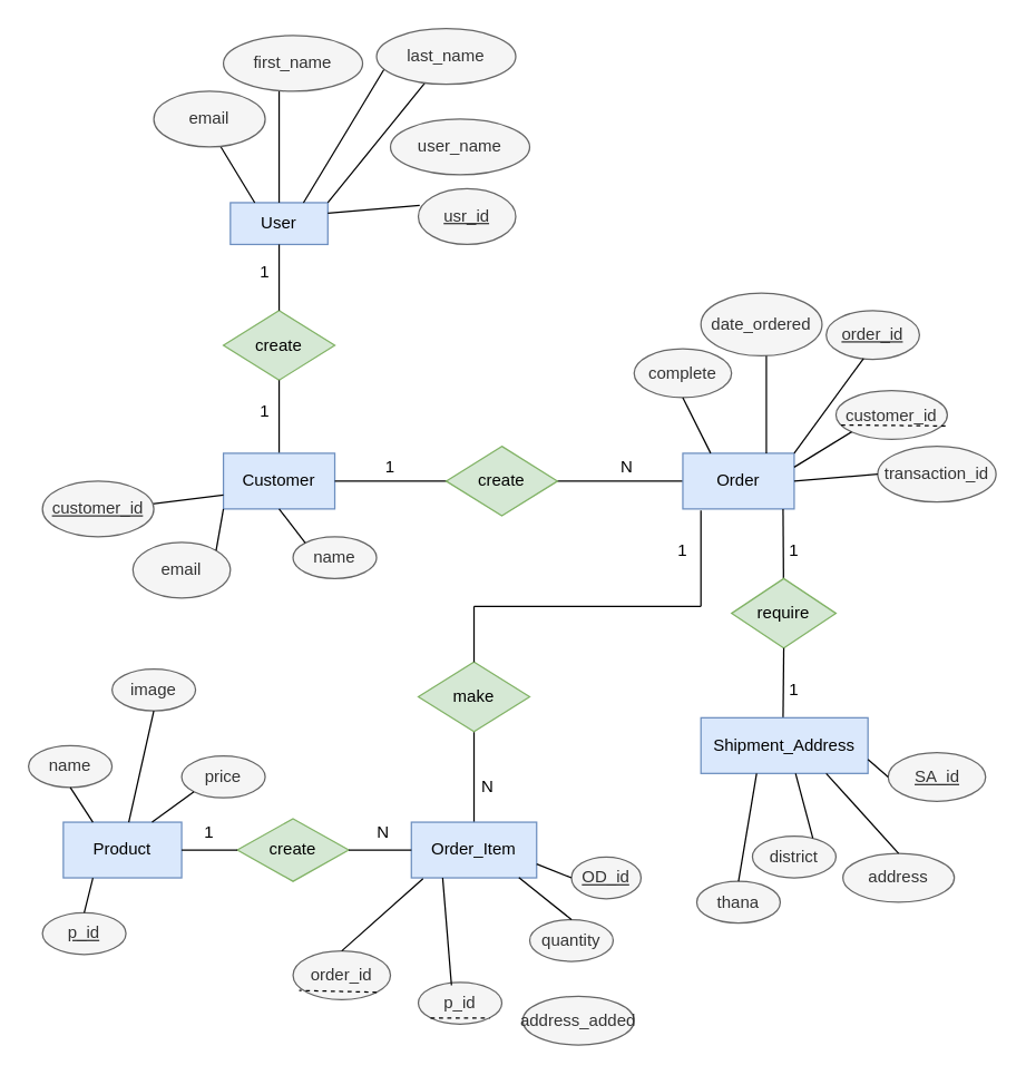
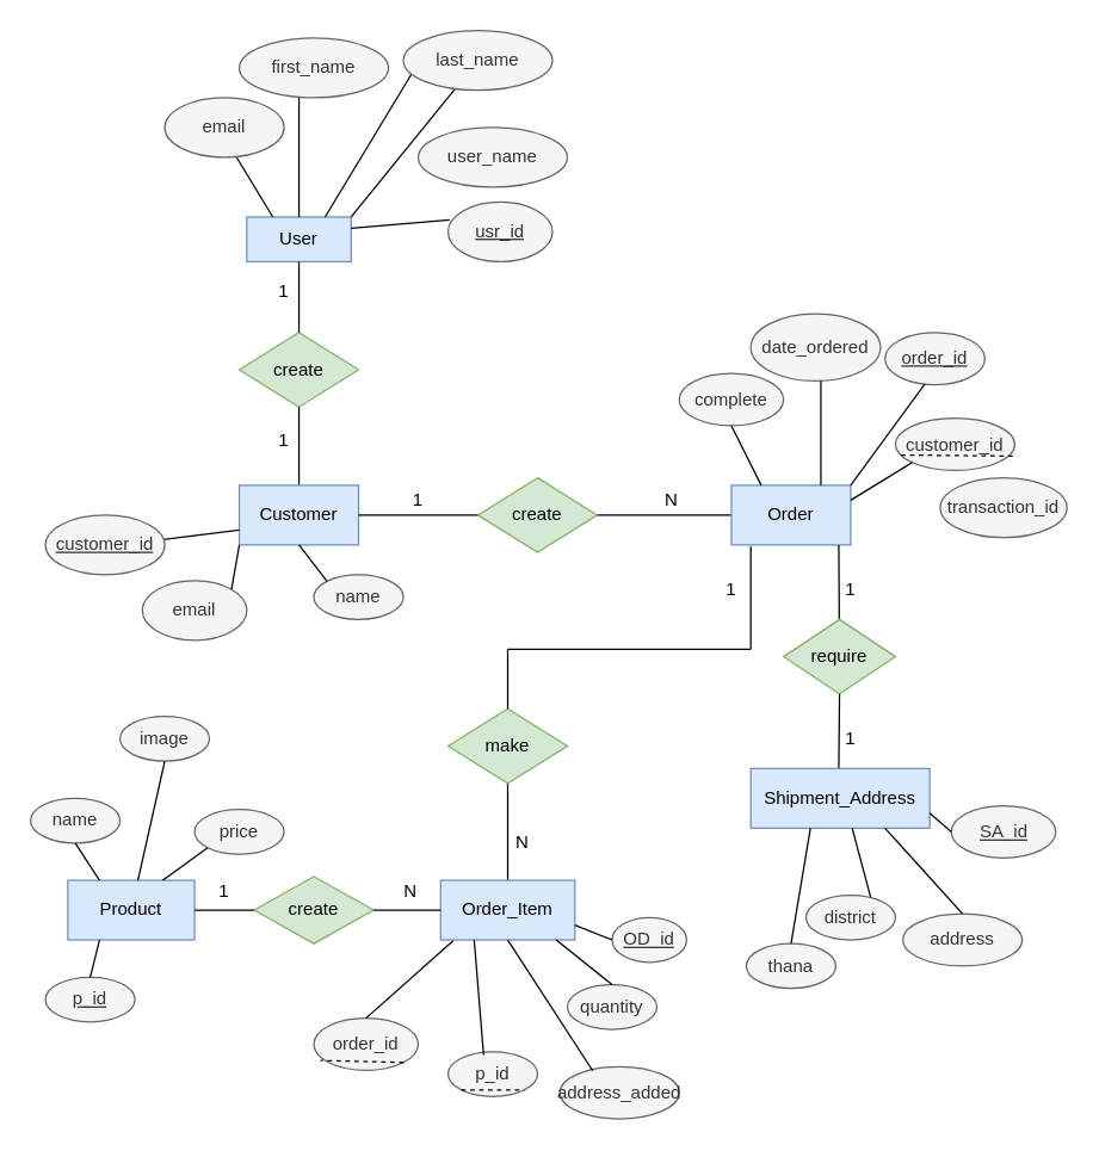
  <mxCell id="0" />
  <mxCell id="1" parent="0" />
  <mxCell id="2" value="User" style="rounded=0;whiteSpace=wrap;html=1;fillColor=#dae8fc;strokeColor=#6c8ebf;" parent="1" vertex="1"><mxGeometry x="165" y="145" width="70" height="30" as="geometry" /></mxCell>
  <mxCell id="3" value="" style="endArrow=none;html=1;exitX=1;exitY=0;exitDx=0;exitDy=0;" parent="1" source="2" target="8" edge="1"><mxGeometry width="50" height="50" relative="1" as="geometry"><mxPoint x="210" y="115" as="sourcePoint" /><mxPoint x="260" y="95" as="targetPoint" /></mxGeometry></mxCell>
  <mxCell id="4" value="user_name" style="ellipse;whiteSpace=wrap;html=1;fillColor=#f5f5f5;strokeColor=#666666;fontColor=#333333;" parent="1" vertex="1"><mxGeometry x="280" y="85" width="100" height="40" as="geometry" /></mxCell>
  <mxCell id="5" value="" style="endArrow=none;html=1;exitX=0.5;exitY=0;exitDx=0;exitDy=0;" parent="1" source="2" edge="1"><mxGeometry width="50" height="50" relative="1" as="geometry"><mxPoint x="500" y="235" as="sourcePoint" /><mxPoint x="200" y="55" as="targetPoint" /></mxGeometry></mxCell>
  <mxCell id="6" value="first_name" style="ellipse;whiteSpace=wrap;html=1;fillColor=#f5f5f5;strokeColor=#666666;fontColor=#333333;" parent="1" vertex="1"><mxGeometry x="160" y="25" width="100" height="40" as="geometry" /></mxCell>
  <mxCell id="7" value="" style="endArrow=none;html=1;exitX=0.75;exitY=0;exitDx=0;exitDy=0;" parent="1" source="2" edge="1"><mxGeometry width="50" height="50" relative="1" as="geometry"><mxPoint x="200" y="115" as="sourcePoint" /><mxPoint x="290" y="25" as="targetPoint" /></mxGeometry></mxCell>
  <mxCell id="8" value="last_name" style="ellipse;whiteSpace=wrap;html=1;fillColor=#f5f5f5;strokeColor=#666666;fontColor=#333333;" parent="1" vertex="1"><mxGeometry x="270" y="20" width="100" height="40" as="geometry" /></mxCell>
  <mxCell id="9" value="" style="endArrow=none;html=1;exitX=0.25;exitY=0;exitDx=0;exitDy=0;" parent="1" source="2" edge="1"><mxGeometry width="50" height="50" relative="1" as="geometry"><mxPoint x="500" y="235" as="sourcePoint" /><mxPoint x="140" y="75" as="targetPoint" /></mxGeometry></mxCell>
  <mxCell id="10" value="email" style="ellipse;whiteSpace=wrap;html=1;fillColor=#f5f5f5;strokeColor=#666666;fontColor=#333333;" parent="1" vertex="1"><mxGeometry x="110" y="65" width="80" height="40" as="geometry" /></mxCell>
  <mxCell id="11" value="create" style="rhombus;whiteSpace=wrap;html=1;fillColor=#d5e8d4;strokeColor=#82b366;" parent="1" vertex="1"><mxGeometry x="160" y="222.5" width="80" height="50" as="geometry" /></mxCell>
  <mxCell id="12" value="" style="endArrow=none;html=1;entryX=0.5;entryY=1;entryDx=0;entryDy=0;" parent="1" target="11" edge="1"><mxGeometry width="50" height="50" relative="1" as="geometry"><mxPoint x="200" y="335" as="sourcePoint" /><mxPoint x="220" y="285" as="targetPoint" /></mxGeometry></mxCell>
  <mxCell id="13" value="Customer" style="rounded=0;whiteSpace=wrap;html=1;fillColor=#dae8fc;strokeColor=#6c8ebf;" parent="1" vertex="1"><mxGeometry x="160" y="325" width="80" height="40" as="geometry" /></mxCell>
  <mxCell id="14" value="" style="endArrow=none;html=1;exitX=1;exitY=0.25;exitDx=0;exitDy=0;entryX=0.014;entryY=0.3;entryDx=0;entryDy=0;entryPerimeter=0;" parent="1" source="2" edge="1" target="15"><mxGeometry width="50" height="50" relative="1" as="geometry"><mxPoint x="240" y="175" as="sourcePoint" /><mxPoint x="300" y="135" as="targetPoint" /></mxGeometry></mxCell>
  <mxCell id="15" value="&lt;u&gt;usr_id&lt;/u&gt;" style="ellipse;whiteSpace=wrap;html=1;fillColor=#f5f5f5;strokeColor=#666666;fontColor=#333333;" parent="1" vertex="1"><mxGeometry x="300" y="135" width="70" height="40" as="geometry" /></mxCell>
  <mxCell id="16" value="1" style="text;html=1;strokeColor=none;fillColor=none;align=center;verticalAlign=middle;whiteSpace=wrap;rounded=0;" parent="1" vertex="1"><mxGeometry x="170" y="285" width="40" height="20" as="geometry" /></mxCell>
  <mxCell id="17" value="name" style="ellipse;whiteSpace=wrap;html=1;fillColor=#f5f5f5;strokeColor=#666666;fontColor=#333333;" parent="1" vertex="1"><mxGeometry x="210" y="385" width="60" height="30" as="geometry" /></mxCell>
  <mxCell id="18" value="" style="endArrow=none;html=1;entryX=0.5;entryY=1;entryDx=0;entryDy=0;exitX=0;exitY=0;exitDx=0;exitDy=0;" parent="1" source="17" target="13" edge="1"><mxGeometry width="50" height="50" relative="1" as="geometry"><mxPoint x="190" y="415" as="sourcePoint" /><mxPoint x="240" y="365" as="targetPoint" /></mxGeometry></mxCell>
  <mxCell id="19" value="email" style="ellipse;whiteSpace=wrap;html=1;fillColor=#f5f5f5;strokeColor=#666666;fontColor=#333333;" parent="1" vertex="1"><mxGeometry x="95" y="389" width="70" height="40" as="geometry" /></mxCell>
  <mxCell id="20" value="" style="endArrow=none;html=1;entryX=0;entryY=1;entryDx=0;entryDy=0;exitX=1;exitY=0;exitDx=0;exitDy=0;" parent="1" source="19" target="13" edge="1"><mxGeometry width="50" height="50" relative="1" as="geometry"><mxPoint x="500" y="335" as="sourcePoint" /><mxPoint x="550" y="285" as="targetPoint" /></mxGeometry></mxCell>
  <mxCell id="21" value="" style="endArrow=none;html=1;entryX=1;entryY=0.5;entryDx=0;entryDy=0;" parent="1" target="13" edge="1"><mxGeometry width="50" height="50" relative="1" as="geometry"><mxPoint x="500" y="345" as="sourcePoint" /><mxPoint x="550" y="385" as="targetPoint" /></mxGeometry></mxCell>
  <mxCell id="22" value="create" style="rhombus;whiteSpace=wrap;html=1;fillColor=#d5e8d4;strokeColor=#82b366;" parent="1" vertex="1"><mxGeometry x="320" y="320" width="80" height="50" as="geometry" /></mxCell>
  <mxCell id="23" value="1" style="text;html=1;strokeColor=none;fillColor=none;align=center;verticalAlign=middle;whiteSpace=wrap;rounded=0;" parent="1" vertex="1"><mxGeometry x="260" y="325" width="40" height="20" as="geometry" /></mxCell>
  <mxCell id="24" value="N" style="text;html=1;strokeColor=none;fillColor=none;align=center;verticalAlign=middle;whiteSpace=wrap;rounded=0;" parent="1" vertex="1"><mxGeometry x="430" y="325" width="40" height="20" as="geometry" /></mxCell>
  <mxCell id="25" value="Order" style="rounded=0;whiteSpace=wrap;html=1;fillColor=#dae8fc;strokeColor=#6c8ebf;" parent="1" vertex="1"><mxGeometry x="490" y="325" width="80" height="40" as="geometry" /></mxCell>
  <mxCell id="26" value="" style="endArrow=none;html=1;entryX=0;entryY=0.75;entryDx=0;entryDy=0;" parent="1" target="13" edge="1"><mxGeometry width="50" height="50" relative="1" as="geometry"><mxPoint x="80" y="365" as="sourcePoint" /><mxPoint x="550" y="385" as="targetPoint" /></mxGeometry></mxCell>
  <mxCell id="27" value="&lt;u&gt;customer_id&lt;/u&gt;" style="ellipse;whiteSpace=wrap;html=1;fillColor=#f5f5f5;strokeColor=#666666;fontColor=#333333;" parent="1" vertex="1"><mxGeometry x="30" y="345" width="80" height="40" as="geometry" /></mxCell>
  <mxCell id="28" value="customer_id" style="ellipse;whiteSpace=wrap;html=1;fillColor=#f5f5f5;strokeColor=#666666;fontColor=#333333;" parent="1" vertex="1"><mxGeometry x="600" y="280" width="80" height="35" as="geometry" /></mxCell>
  <mxCell id="29" value="" style="endArrow=none;dashed=1;html=1;entryX=0.983;entryY=0.725;entryDx=0;entryDy=0;entryPerimeter=0;exitX=0.046;exitY=0.705;exitDx=0;exitDy=0;exitPerimeter=0;" parent="1" source="28" target="28" edge="1"><mxGeometry width="50" height="50" relative="1" as="geometry"><mxPoint x="500" y="335" as="sourcePoint" /><mxPoint x="550" y="285" as="targetPoint" /></mxGeometry></mxCell>
  <mxCell id="30" value="" style="endArrow=none;html=1;entryX=0;entryY=1;entryDx=0;entryDy=0;exitX=1;exitY=0.25;exitDx=0;exitDy=0;" parent="1" source="25" target="28" edge="1"><mxGeometry width="50" height="50" relative="1" as="geometry"><mxPoint x="500" y="335" as="sourcePoint" /><mxPoint x="550" y="285" as="targetPoint" /></mxGeometry></mxCell>
  <mxCell id="31" value="&lt;u&gt;order_id&lt;/u&gt;" style="ellipse;whiteSpace=wrap;html=1;fillColor=#f5f5f5;strokeColor=#666666;fontColor=#333333;" parent="1" vertex="1"><mxGeometry x="593" y="222.5" width="67" height="35" as="geometry" /></mxCell>
  <mxCell id="32" value="" style="endArrow=none;html=1;entryX=0.4;entryY=0.983;entryDx=0;entryDy=0;entryPerimeter=0;exitX=1;exitY=0;exitDx=0;exitDy=0;" parent="1" source="25" target="31" edge="1"><mxGeometry width="50" height="50" relative="1" as="geometry"><mxPoint x="500" y="335" as="sourcePoint" /><mxPoint x="550" y="285" as="targetPoint" /></mxGeometry></mxCell>
  <mxCell id="33" value="date_ordered" style="ellipse;whiteSpace=wrap;html=1;fillColor=#f5f5f5;strokeColor=#666666;fontColor=#333333;direction=south;" parent="1" vertex="1"><mxGeometry x="503" y="210" width="87" height="45" as="geometry" /></mxCell>
  <mxCell id="34" value="" style="endArrow=none;html=1;exitX=0.75;exitY=0;exitDx=0;exitDy=0;" parent="1" source="25" edge="1"><mxGeometry width="50" height="50" relative="1" as="geometry"><mxPoint x="500" y="335" as="sourcePoint" /><mxPoint x="550" y="255" as="targetPoint" /></mxGeometry></mxCell>
  <mxCell id="35" value="complete" style="ellipse;whiteSpace=wrap;html=1;fillColor=#f5f5f5;strokeColor=#666666;fontColor=#333333;" parent="1" vertex="1"><mxGeometry x="455" y="250" width="70" height="35" as="geometry" /></mxCell>
  <mxCell id="36" value="" style="endArrow=none;html=1;entryX=0.5;entryY=1;entryDx=0;entryDy=0;exitX=0.25;exitY=0;exitDx=0;exitDy=0;" parent="1" source="25" target="35" edge="1"><mxGeometry width="50" height="50" relative="1" as="geometry"><mxPoint x="610" y="455" as="sourcePoint" /><mxPoint x="660" y="405" as="targetPoint" /></mxGeometry></mxCell>
  <mxCell id="37" value="transaction_id" style="ellipse;whiteSpace=wrap;html=1;fillColor=#f5f5f5;strokeColor=#666666;fontColor=#333333;" parent="1" vertex="1"><mxGeometry x="630" y="320" width="85" height="40" as="geometry" /></mxCell>
- <mxCell id="38" value="" style="endArrow=none;html=1;entryX=0;entryY=0.5;entryDx=0;entryDy=0;exitX=1;exitY=0.5;exitDx=0;exitDy=0;" parent="1" source="25" target="37" edge="1"><mxGeometry width="50" height="50" relative="1" as="geometry"><mxPoint x="500" y="335" as="sourcePoint" /><mxPoint x="550" y="285" as="targetPoint" /></mxGeometry></mxCell>
  <mxCell id="39" value="" style="endArrow=none;html=1;" parent="1" source="40" edge="1"><mxGeometry width="50" height="50" relative="1" as="geometry"><mxPoint x="562" y="515" as="sourcePoint" /><mxPoint x="562" y="365" as="targetPoint" /></mxGeometry></mxCell>
  <mxCell id="40" value="require" style="rhombus;whiteSpace=wrap;html=1;fillColor=#d5e8d4;strokeColor=#82b366;" parent="1" vertex="1"><mxGeometry x="525" y="415" width="75" height="50" as="geometry" /></mxCell>
  <mxCell id="41" value="" style="endArrow=none;html=1;entryX=0.5;entryY=1;entryDx=0;entryDy=0;" parent="1" target="40" edge="1"><mxGeometry width="50" height="50" relative="1" as="geometry"><mxPoint x="562" y="515" as="sourcePoint" /><mxPoint x="562.4" y="367.4" as="targetPoint" /></mxGeometry></mxCell>
  <mxCell id="42" value="1" style="text;html=1;strokeColor=none;fillColor=none;align=center;verticalAlign=middle;whiteSpace=wrap;rounded=0;" parent="1" vertex="1"><mxGeometry x="550" y="385" width="40" height="20" as="geometry" /></mxCell>
  <mxCell id="43" value="1" style="text;html=1;strokeColor=none;fillColor=none;align=center;verticalAlign=middle;whiteSpace=wrap;rounded=0;" parent="1" vertex="1"><mxGeometry x="550" y="485" width="40" height="20" as="geometry" /></mxCell>
  <mxCell id="44" value="Shipment_Address" style="rounded=0;whiteSpace=wrap;html=1;fillColor=#dae8fc;strokeColor=#6c8ebf;" parent="1" vertex="1"><mxGeometry x="503" y="515" width="120" height="40" as="geometry" /></mxCell>
  <mxCell id="45" value="address" style="ellipse;whiteSpace=wrap;html=1;fillColor=#f5f5f5;strokeColor=#666666;fontColor=#333333;" parent="1" vertex="1"><mxGeometry x="605" y="612.5" width="80" height="35" as="geometry" /></mxCell>
  <mxCell id="46" value="" style="endArrow=none;html=1;entryX=0.75;entryY=1;entryDx=0;entryDy=0;exitX=0.5;exitY=0;exitDx=0;exitDy=0;" parent="1" source="45" target="44" edge="1"><mxGeometry width="50" height="50" relative="1" as="geometry"><mxPoint x="570" y="605" as="sourcePoint" /><mxPoint x="620" y="555" as="targetPoint" /></mxGeometry></mxCell>
  <mxCell id="47" value="&lt;u&gt;SA_id&lt;/u&gt;" style="ellipse;whiteSpace=wrap;html=1;fillColor=#f5f5f5;strokeColor=#666666;fontColor=#333333;" parent="1" vertex="1"><mxGeometry x="637.5" y="540" width="70" height="35" as="geometry" /></mxCell>
  <mxCell id="48" value="" style="endArrow=none;html=1;entryX=0;entryY=0.5;entryDx=0;entryDy=0;exitX=1;exitY=0.75;exitDx=0;exitDy=0;" parent="1" source="44" target="47" edge="1"><mxGeometry width="50" height="50" relative="1" as="geometry"><mxPoint x="640" y="605" as="sourcePoint" /><mxPoint x="690" y="555" as="targetPoint" /></mxGeometry></mxCell>
  <mxCell id="49" value="district" style="ellipse;whiteSpace=wrap;html=1;fillColor=#f5f5f5;strokeColor=#666666;fontColor=#333333;" parent="1" vertex="1"><mxGeometry x="540" y="600" width="60" height="30" as="geometry" /></mxCell>
  <mxCell id="50" value="" style="endArrow=none;html=1;exitX=0.723;exitY=0.05;exitDx=0;exitDy=0;exitPerimeter=0;" parent="1" source="49" edge="1"><mxGeometry width="50" height="50" relative="1" as="geometry"><mxPoint x="540" y="605" as="sourcePoint" /><mxPoint x="571" y="555" as="targetPoint" /></mxGeometry></mxCell>
  <mxCell id="51" value="thana" style="ellipse;whiteSpace=wrap;html=1;fillColor=#f5f5f5;strokeColor=#666666;fontColor=#333333;" parent="1" vertex="1"><mxGeometry x="500" y="632.5" width="60" height="30" as="geometry" /></mxCell>
  <mxCell id="52" value="" style="endArrow=none;html=1;exitX=0.5;exitY=0;exitDx=0;exitDy=0;" parent="1" source="51" edge="1"><mxGeometry width="50" height="50" relative="1" as="geometry"><mxPoint x="510" y="605" as="sourcePoint" /><mxPoint x="543" y="555" as="targetPoint" /></mxGeometry></mxCell>
  <mxCell id="53" value="" style="endArrow=none;html=1;" parent="1" edge="1"><mxGeometry width="50" height="50" relative="1" as="geometry"><mxPoint x="503" y="435" as="sourcePoint" /><mxPoint x="503" y="366" as="targetPoint" /></mxGeometry></mxCell>
  <mxCell id="54" value="" style="endArrow=none;html=1;" parent="1" edge="1"><mxGeometry width="50" height="50" relative="1" as="geometry"><mxPoint x="340" y="435" as="sourcePoint" /><mxPoint x="503" y="435" as="targetPoint" /></mxGeometry></mxCell>
  <mxCell id="55" value="" style="endArrow=none;html=1;" parent="1" edge="1"><mxGeometry width="50" height="50" relative="1" as="geometry"><mxPoint x="340" y="595" as="sourcePoint" /><mxPoint x="340" y="475" as="targetPoint" /></mxGeometry></mxCell>
  <mxCell id="56" value="make" style="rhombus;whiteSpace=wrap;html=1;fillColor=#d5e8d4;strokeColor=#82b366;" parent="1" vertex="1"><mxGeometry x="300" y="475" width="80" height="50" as="geometry" /></mxCell>
  <mxCell id="57" value="" style="endArrow=none;html=1;exitX=0.5;exitY=0;exitDx=0;exitDy=0;" parent="1" source="56" edge="1"><mxGeometry width="50" height="50" relative="1" as="geometry"><mxPoint x="500" y="575" as="sourcePoint" /><mxPoint x="340" y="435" as="targetPoint" /></mxGeometry></mxCell>
  <mxCell id="58" value="Order_Item" style="rounded=0;whiteSpace=wrap;html=1;fillColor=#dae8fc;strokeColor=#6c8ebf;" parent="1" vertex="1"><mxGeometry x="295" y="590" width="90" height="40" as="geometry" /></mxCell>
  <mxCell id="59" value="order_id" style="ellipse;whiteSpace=wrap;html=1;fillColor=#f5f5f5;strokeColor=#666666;fontColor=#333333;" parent="1" vertex="1"><mxGeometry x="210" y="682.5" width="70" height="35" as="geometry" /></mxCell>
  <mxCell id="60" value="" style="endArrow=none;dashed=1;html=1;exitX=1;exitY=1;exitDx=0;exitDy=0;entryX=0.063;entryY=0.811;entryDx=0;entryDy=0;entryPerimeter=0;" parent="1" source="59" target="59" edge="1"><mxGeometry width="50" height="50" relative="1" as="geometry"><mxPoint x="500" y="575" as="sourcePoint" /><mxPoint x="550" y="525" as="targetPoint" /></mxGeometry></mxCell>
  <mxCell id="61" value="" style="endArrow=none;html=1;entryX=0.5;entryY=0;entryDx=0;entryDy=0;exitX=0.093;exitY=1.015;exitDx=0;exitDy=0;exitPerimeter=0;" parent="1" source="58" target="59" edge="1"><mxGeometry width="50" height="50" relative="1" as="geometry"><mxPoint x="311" y="627" as="sourcePoint" /><mxPoint x="550" y="525" as="targetPoint" /></mxGeometry></mxCell>
  <mxCell id="62" value="p_id" style="ellipse;whiteSpace=wrap;html=1;fillColor=#f5f5f5;strokeColor=#666666;fontColor=#333333;" parent="1" vertex="1"><mxGeometry x="300" y="705" width="60" height="30" as="geometry" /></mxCell>
  <mxCell id="63" value="" style="endArrow=none;html=1;entryX=0.25;entryY=1;entryDx=0;entryDy=0;exitX=0.397;exitY=0.073;exitDx=0;exitDy=0;exitPerimeter=0;" parent="1" source="62" target="58" edge="1"><mxGeometry width="50" height="50" relative="1" as="geometry"><mxPoint x="500" y="575" as="sourcePoint" /><mxPoint x="550" y="525" as="targetPoint" /></mxGeometry></mxCell>
  <mxCell id="64" value="quantity" style="ellipse;whiteSpace=wrap;html=1;fillColor=#f5f5f5;strokeColor=#666666;fontColor=#333333;" parent="1" vertex="1"><mxGeometry x="380" y="660" width="60" height="30" as="geometry" /></mxCell>
  <mxCell id="65" value="" style="endArrow=none;html=1;entryX=0.858;entryY=0.995;entryDx=0;entryDy=0;entryPerimeter=0;exitX=0.5;exitY=0;exitDx=0;exitDy=0;" parent="1" source="64" target="58" edge="1"><mxGeometry width="50" height="50" relative="1" as="geometry"><mxPoint x="500" y="575" as="sourcePoint" /><mxPoint x="550" y="525" as="targetPoint" /></mxGeometry></mxCell>
  <mxCell id="66" value="address_added" style="ellipse;whiteSpace=wrap;html=1;fillColor=#f5f5f5;strokeColor=#666666;fontColor=#333333;" parent="1" vertex="1"><mxGeometry x="375" y="715" width="80" height="35" as="geometry" /></mxCell>
+ <mxCell id="67" value="" style="endArrow=none;html=1;exitX=0.5;exitY=1;exitDx=0;exitDy=0;entryX=0.275;entryY=0.08;entryDx=0;entryDy=0;entryPerimeter=0;" parent="1" source="58" target="66" edge="1"><mxGeometry width="50" height="50" relative="1" as="geometry"><mxPoint x="500" y="675" as="sourcePoint" /><mxPoint x="550" y="625" as="targetPoint" /></mxGeometry></mxCell>
  <mxCell id="68" value="Product" style="rounded=0;whiteSpace=wrap;html=1;fillColor=#dae8fc;strokeColor=#6c8ebf;" parent="1" vertex="1"><mxGeometry x="45" y="590" width="85" height="40" as="geometry" /></mxCell>
  <mxCell id="69" value="create" style="rhombus;whiteSpace=wrap;html=1;fillColor=#d5e8d4;strokeColor=#82b366;" parent="1" vertex="1"><mxGeometry x="170" y="587.5" width="80" height="45" as="geometry" /></mxCell>
  <mxCell id="70" value="" style="endArrow=none;html=1;exitX=0;exitY=0.5;exitDx=0;exitDy=0;entryX=1;entryY=0.5;entryDx=0;entryDy=0;" parent="1" source="69" target="68" edge="1"><mxGeometry width="50" height="50" relative="1" as="geometry"><mxPoint x="500" y="675" as="sourcePoint" /><mxPoint x="550" y="625" as="targetPoint" /></mxGeometry></mxCell>
  <mxCell id="71" value="" style="endArrow=none;html=1;exitX=0;exitY=0.5;exitDx=0;exitDy=0;entryX=1;entryY=0.5;entryDx=0;entryDy=0;" parent="1" source="58" target="69" edge="1"><mxGeometry width="50" height="50" relative="1" as="geometry"><mxPoint x="500" y="675" as="sourcePoint" /><mxPoint x="550" y="625" as="targetPoint" /></mxGeometry></mxCell>
  <mxCell id="72" value="1" style="text;html=1;strokeColor=none;fillColor=none;align=center;verticalAlign=middle;whiteSpace=wrap;rounded=0;" parent="1" vertex="1"><mxGeometry x="130" y="588" width="40" height="20" as="geometry" /></mxCell>
  <mxCell id="73" value="N" style="text;html=1;strokeColor=none;fillColor=none;align=center;verticalAlign=middle;whiteSpace=wrap;rounded=0;" parent="1" vertex="1"><mxGeometry x="255" y="588" width="40" height="20" as="geometry" /></mxCell>
  <mxCell id="74" value="name" style="ellipse;whiteSpace=wrap;html=1;fillColor=#f5f5f5;strokeColor=#666666;fontColor=#333333;" parent="1" vertex="1"><mxGeometry x="20" y="535" width="60" height="30" as="geometry" /></mxCell>
  <mxCell id="75" value="price" style="ellipse;whiteSpace=wrap;html=1;fillColor=#f5f5f5;strokeColor=#666666;fontColor=#333333;" parent="1" vertex="1"><mxGeometry x="130" y="542.5" width="60" height="30" as="geometry" /></mxCell>
  <mxCell id="76" value="image" style="ellipse;whiteSpace=wrap;html=1;fillColor=#f5f5f5;strokeColor=#666666;fontColor=#333333;" parent="1" vertex="1"><mxGeometry x="80" y="480" width="60" height="30" as="geometry" /></mxCell>
  <mxCell id="77" value="" style="endArrow=none;html=1;entryX=0.5;entryY=1;entryDx=0;entryDy=0;exitX=0.25;exitY=0;exitDx=0;exitDy=0;" parent="1" source="68" target="74" edge="1"><mxGeometry width="50" height="50" relative="1" as="geometry"><mxPoint x="40" y="755" as="sourcePoint" /><mxPoint x="90" y="705" as="targetPoint" /></mxGeometry></mxCell>
  <mxCell id="78" value="" style="endArrow=none;html=1;entryX=0.5;entryY=1;entryDx=0;entryDy=0;" parent="1" source="68" target="76" edge="1"><mxGeometry width="50" height="50" relative="1" as="geometry"><mxPoint y="625" as="sourcePoint" x="100" /><mxPoint x="150" y="575" as="targetPoint" /></mxGeometry></mxCell>
  <mxCell id="79" value="" style="endArrow=none;html=1;entryX=0;entryY=1;entryDx=0;entryDy=0;exitX=0.75;exitY=0;exitDx=0;exitDy=0;" parent="1" source="68" target="75" edge="1"><mxGeometry width="50" height="50" relative="1" as="geometry"><mxPoint y="695" as="sourcePoint" x="100" /><mxPoint x="150" y="645" as="targetPoint" /></mxGeometry></mxCell>
  <mxCell id="80" value="" style="endArrow=none;html=1;exitX=0.5;exitY=0;exitDx=0;exitDy=0;entryX=0.5;entryY=1;entryDx=0;entryDy=0;" parent="1" source="11" target="2" edge="1"><mxGeometry width="50" height="50" relative="1" as="geometry"><mxPoint x="200" y="215" as="sourcePoint" /><mxPoint x="193.333" y="195" as="targetPoint" /></mxGeometry></mxCell>
  <mxCell id="81" value="1" style="text;html=1;strokeColor=none;fillColor=none;align=center;verticalAlign=middle;whiteSpace=wrap;rounded=0;" parent="1" vertex="1"><mxGeometry x="170" y="185" width="40" height="20" as="geometry" /></mxCell>
  <mxCell id="82" value="&lt;u&gt;p_id&lt;/u&gt;" style="ellipse;whiteSpace=wrap;html=1;fillColor=#f5f5f5;strokeColor=#666666;fontColor=#333333;" parent="1" vertex="1"><mxGeometry x="30" y="655" width="60" height="30" as="geometry" /></mxCell>
  <mxCell id="83" value="" style="endArrow=none;html=1;entryX=0.25;entryY=1;entryDx=0;entryDy=0;exitX=0.5;exitY=0;exitDx=0;exitDy=0;" parent="1" source="82" target="68" edge="1"><mxGeometry width="50" height="50" relative="1" as="geometry"><mxPoint x="500" y="645" as="sourcePoint" /><mxPoint x="550" y="595" as="targetPoint" /></mxGeometry></mxCell>
  <mxCell id="84" value="" style="endArrow=none;dashed=1;html=1;entryX=1;entryY=1;entryDx=0;entryDy=0;exitX=0;exitY=1;exitDx=0;exitDy=0;" parent="1" source="62" target="62" edge="1"><mxGeometry width="50" height="50" relative="1" as="geometry"><mxPoint x="480" y="645" as="sourcePoint" /><mxPoint x="530" y="595" as="targetPoint" /></mxGeometry></mxCell>
  <mxCell id="85" value="&lt;u&gt;OD_id&lt;/u&gt;" style="ellipse;whiteSpace=wrap;html=1;fillColor=#f5f5f5;strokeColor=#666666;fontColor=#333333;" parent="1" vertex="1"><mxGeometry x="410" y="615" width="50" height="30" as="geometry" /></mxCell>
  <mxCell id="86" value="" style="endArrow=none;html=1;entryX=0;entryY=0.5;entryDx=0;entryDy=0;exitX=1;exitY=0.75;exitDx=0;exitDy=0;" parent="1" source="58" target="85" edge="1"><mxGeometry width="50" height="50" relative="1" as="geometry"><mxPoint x="480" y="545" as="sourcePoint" /><mxPoint x="530" y="495" as="targetPoint" /></mxGeometry></mxCell>
  <mxCell id="87" value="1" style="text;html=1;strokeColor=none;fillColor=none;align=center;verticalAlign=middle;whiteSpace=wrap;rounded=0;" parent="1" vertex="1"><mxGeometry x="470" y="385" width="40" height="20" as="geometry" /></mxCell>
  <mxCell id="88" value="N" style="text;html=1;strokeColor=none;fillColor=none;align=center;verticalAlign=middle;whiteSpace=wrap;rounded=0;" parent="1" vertex="1"><mxGeometry x="330" y="555" width="40" height="20" as="geometry" /></mxCell>
